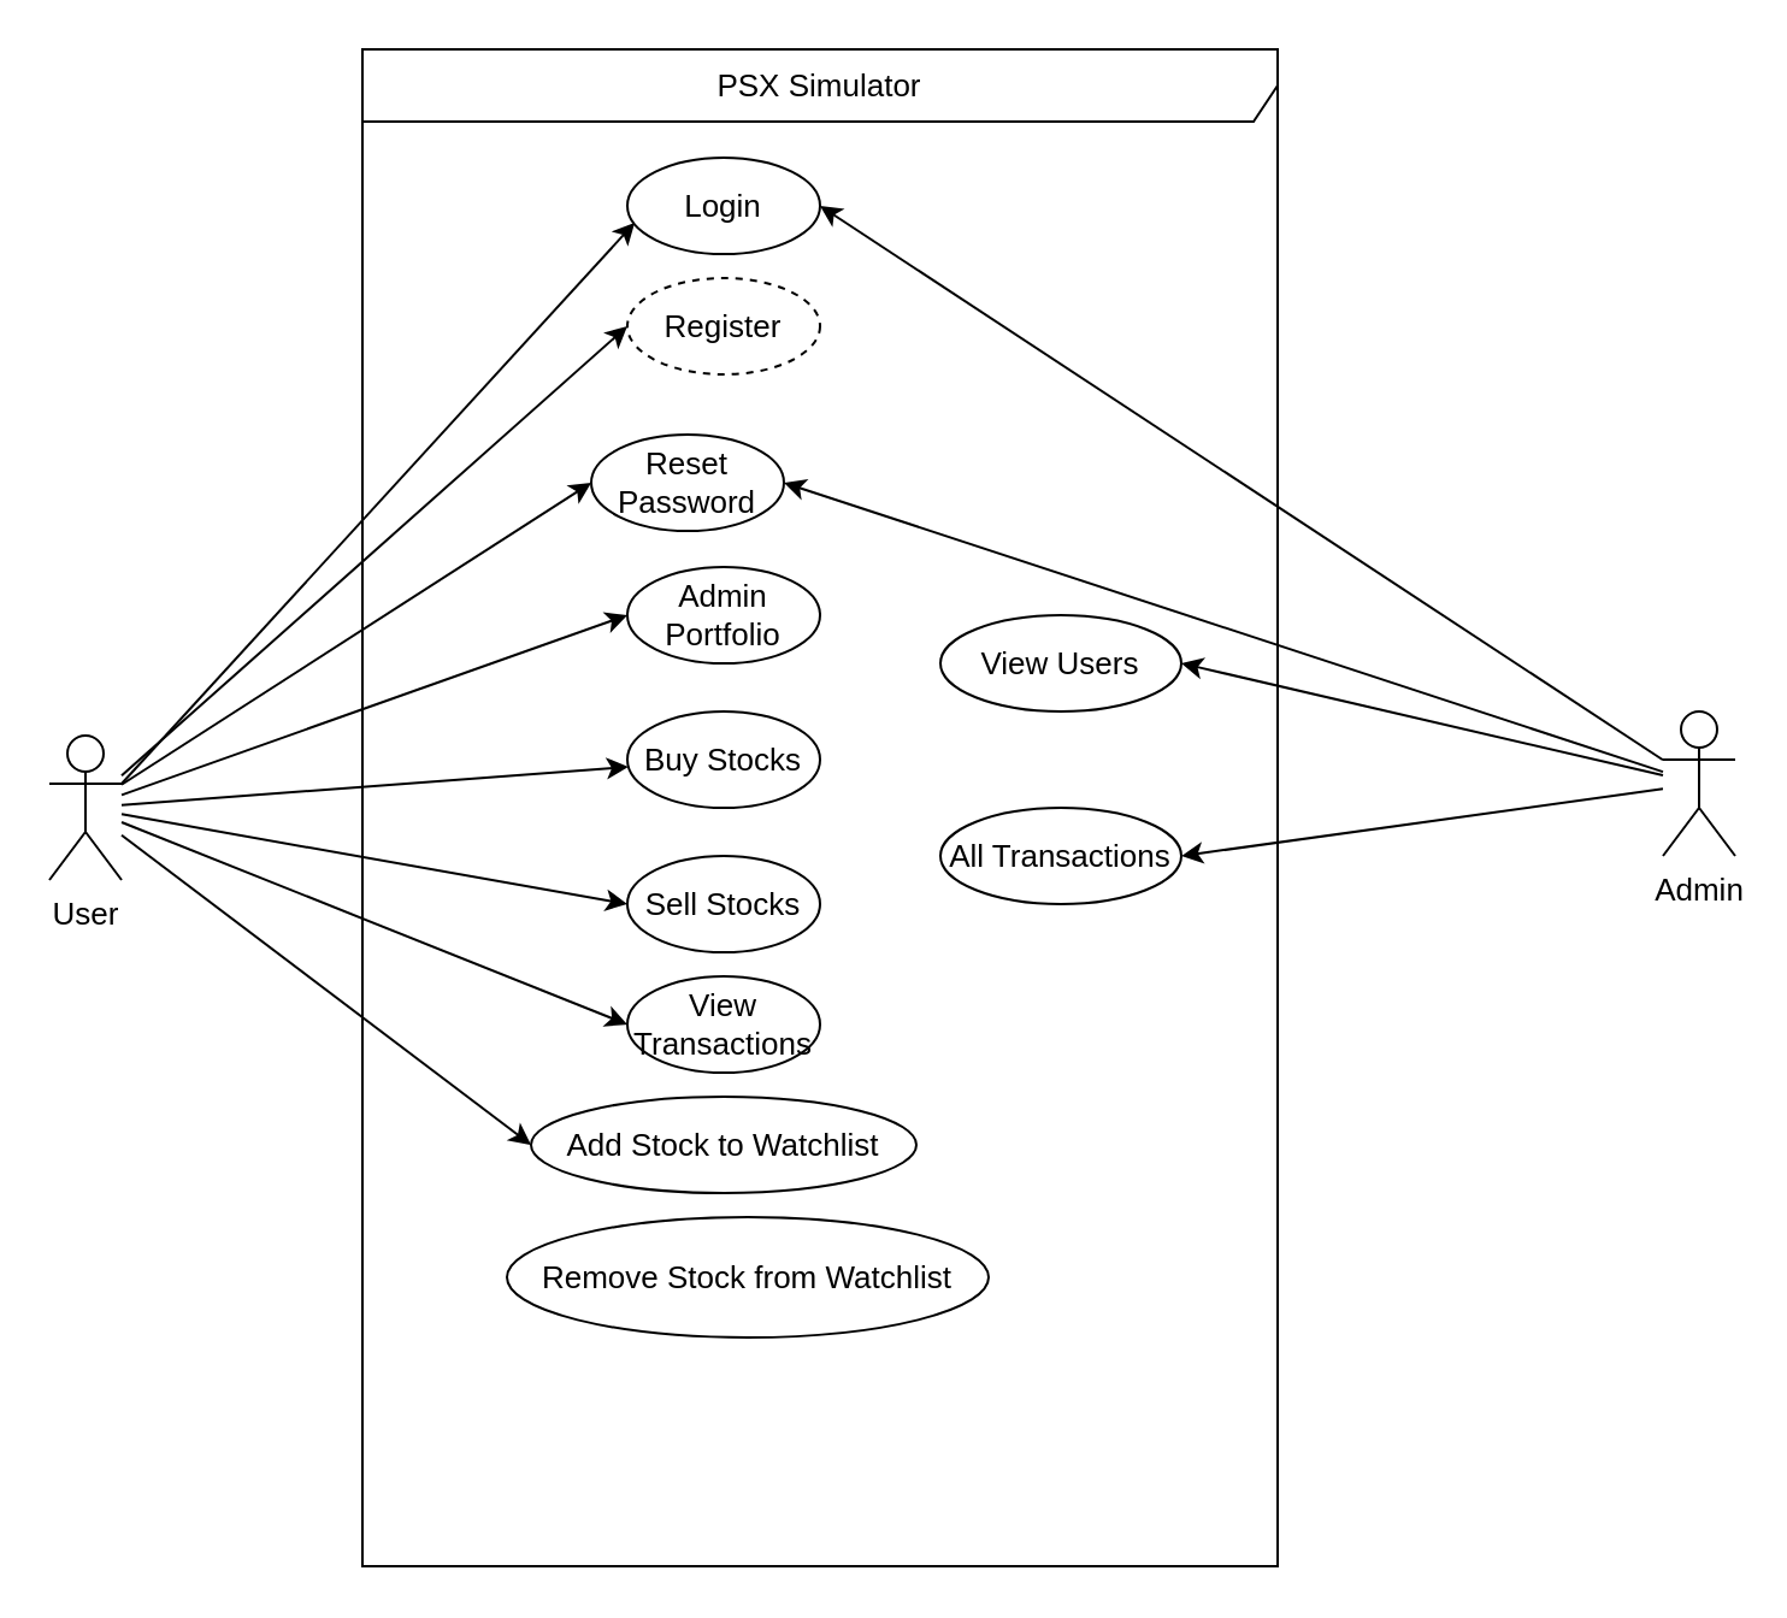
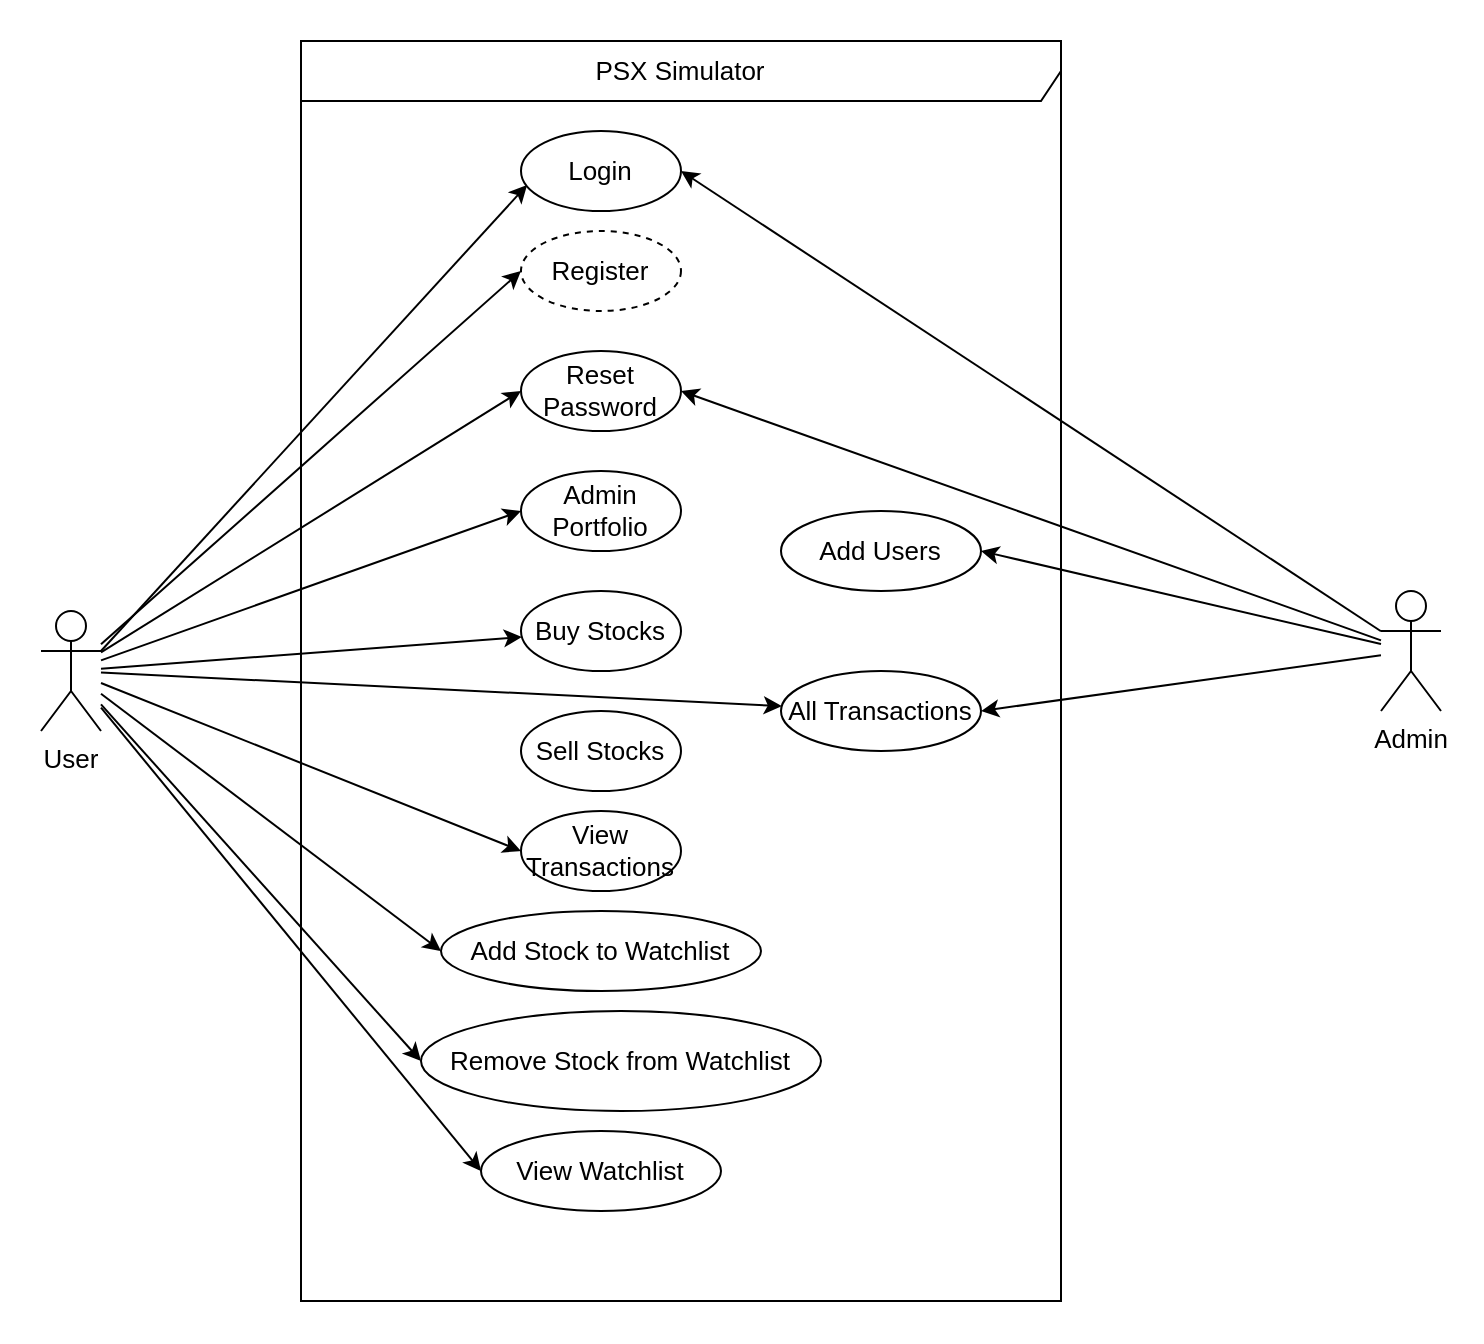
  <mxCell id="0" />
  <mxCell id="1" parent="0" />
  <mxCell id="2" value="PSX Simulator" style="shape=umlFrame;whiteSpace=wrap;html=1;width=380;height=30;fontSize=13;" vertex="1" parent="1"><mxGeometry x="150" y="20" width="380" height="630" as="geometry" /></mxCell>
  <mxCell id="3" style="edgeStyle=none;html=1;entryX=0.038;entryY=0.675;entryDx=0;entryDy=0;entryPerimeter=0;exitX=1;exitY=0.333;exitDx=0;exitDy=0;exitPerimeter=0;fontSize=13;" edge="1" parent="1" source="13" target="19"><mxGeometry relative="1" as="geometry"><mxPoint x="80" y="300" as="sourcePoint" /></mxGeometry></mxCell>
  <mxCell id="4" style="edgeStyle=none;html=1;entryX=0;entryY=0.5;entryDx=0;entryDy=0;fontSize=13;" edge="1" parent="1" source="13" target="20"><mxGeometry relative="1" as="geometry" /></mxCell>
  <mxCell id="5" style="edgeStyle=none;html=1;entryX=0;entryY=0.5;entryDx=0;entryDy=0;fontSize=13;" edge="1" parent="1" source="13" target="21"><mxGeometry relative="1" as="geometry" /></mxCell>
  <mxCell id="6" style="edgeStyle=none;html=1;entryX=0;entryY=0.5;entryDx=0;entryDy=0;fontSize=13;" edge="1" parent="1" source="13" target="26"><mxGeometry relative="1" as="geometry" /></mxCell>
  <mxCell id="7" style="edgeStyle=none;html=1;fontSize=13;" edge="1" parent="1" source="13" target="25"><mxGeometry relative="1" as="geometry" /></mxCell>
- <mxCell id="8" style="edgeStyle=none;html=1;entryX=0;entryY=0.5;entryDx=0;entryDy=0;fontSize=13;" edge="1" parent="1" source="13" target="27"><mxGeometry relative="1" as="geometry" /></mxCell>
+ <mxCell id="8" style="edgeStyle=none;html=1;fontSize=13;" edge="1" parent="1" source="13" target="30"><mxGeometry relative="1" as="geometry" /></mxCell>
  <mxCell id="9" style="edgeStyle=none;html=1;entryX=0;entryY=0.5;entryDx=0;entryDy=0;fontSize=13;" edge="1" parent="1" source="13" target="28"><mxGeometry relative="1" as="geometry" /></mxCell>
  <mxCell id="10" style="edgeStyle=none;html=1;entryX=0;entryY=0.5;entryDx=0;entryDy=0;fontSize=13;" edge="1" parent="1" source="13" target="22"><mxGeometry relative="1" as="geometry" /></mxCell>
+ <mxCell id="11" style="edgeStyle=none;html=1;entryX=0;entryY=0.5;entryDx=0;entryDy=0;fontSize=13;" edge="1" parent="1" source="13" target="23"><mxGeometry relative="1" as="geometry" /></mxCell>
+ <mxCell id="12" style="edgeStyle=none;html=1;entryX=0;entryY=0.5;entryDx=0;entryDy=0;fontSize=13;" edge="1" parent="1" source="13" target="24"><mxGeometry relative="1" as="geometry" /></mxCell>
  <mxCell id="13" value="User" style="shape=umlActor;verticalLabelPosition=bottom;verticalAlign=top;html=1;fontSize=13;" vertex="1" parent="1"><mxGeometry x="20" y="305" width="30" height="60" as="geometry" /></mxCell>
  <mxCell id="14" style="edgeStyle=none;html=1;entryX=1;entryY=0.5;entryDx=0;entryDy=0;fontSize=13;" edge="1" parent="1" source="18" target="19"><mxGeometry relative="1" as="geometry" /></mxCell>
  <mxCell id="15" style="edgeStyle=none;html=1;entryX=1;entryY=0.5;entryDx=0;entryDy=0;fontSize=13;" edge="1" parent="1" source="18" target="29"><mxGeometry relative="1" as="geometry" /></mxCell>
  <mxCell id="16" style="edgeStyle=none;html=1;entryX=1;entryY=0.5;entryDx=0;entryDy=0;fontSize=13;" edge="1" parent="1" source="18" target="21"><mxGeometry relative="1" as="geometry" /></mxCell>
  <mxCell id="17" style="edgeStyle=none;html=1;entryX=1;entryY=0.5;entryDx=0;entryDy=0;fontSize=13;" edge="1" parent="1" source="18" target="30"><mxGeometry relative="1" as="geometry" /></mxCell>
  <mxCell id="18" value="Admin" style="shape=umlActor;verticalLabelPosition=bottom;verticalAlign=top;html=1;fontSize=13;" vertex="1" parent="1"><mxGeometry x="690" y="295" width="30" height="60" as="geometry" /></mxCell>
  <mxCell id="19" value="Login" style="ellipse;whiteSpace=wrap;html=1;fontSize=13;" vertex="1" parent="1"><mxGeometry x="260" y="65" width="80" height="40" as="geometry" /></mxCell>
  <mxCell id="20" value="Register       " style="ellipse;whiteSpace=wrap;html=1;fontSize=13;dashed=1;" vertex="1" parent="1"><mxGeometry x="260" y="115" width="80" height="40" as="geometry" /></mxCell>
- <mxCell id="21" value="Reset Password       " style="ellipse;whiteSpace=wrap;html=1;fontSize=13;" vertex="1" parent="1"><mxGeometry x="245" y="180" width="80" height="40" as="geometry" /></mxCell>
+ <mxCell id="21" value="Reset Password       " style="ellipse;whiteSpace=wrap;html=1;fontSize=13;" vertex="1" parent="1"><mxGeometry x="260" y="175" width="80" height="40" as="geometry" /></mxCell>
  <mxCell id="22" value="Add Stock to Watchlist       " style="ellipse;whiteSpace=wrap;html=1;fontSize=13;" vertex="1" parent="1"><mxGeometry x="220" y="455" width="160" height="40" as="geometry" /></mxCell>
  <mxCell id="23" value="Remove Stock from Watchlist       " style="ellipse;whiteSpace=wrap;html=1;fontSize=13;" vertex="1" parent="1"><mxGeometry x="210" y="505" width="200" height="50" as="geometry" /></mxCell>
+ <mxCell id="24" value="View Watchlist        " style="ellipse;whiteSpace=wrap;html=1;fontSize=13;" vertex="1" parent="1"><mxGeometry x="240" y="565" width="120" height="40" as="geometry" /></mxCell>
  <mxCell id="25" value="Buy Stocks       " style="ellipse;whiteSpace=wrap;html=1;fontSize=13;" vertex="1" parent="1"><mxGeometry x="260" y="295" width="80" height="40" as="geometry" /></mxCell>
  <mxCell id="26" value="Admin Portfolio       " style="ellipse;whiteSpace=wrap;html=1;fontSize=13;" vertex="1" parent="1"><mxGeometry x="260" y="235" width="80" height="40" as="geometry" /></mxCell>
  <mxCell id="27" value="Sell Stocks       " style="ellipse;whiteSpace=wrap;html=1;fontSize=13;" vertex="1" parent="1"><mxGeometry x="260" y="355" width="80" height="40" as="geometry" /></mxCell>
  <mxCell id="28" value="View Transactions       " style="ellipse;whiteSpace=wrap;html=1;fontSize=13;" vertex="1" parent="1"><mxGeometry x="260" y="405" width="80" height="40" as="geometry" /></mxCell>
- <mxCell id="29" value="View Users" style="ellipse;whiteSpace=wrap;html=1;fontSize=13;" vertex="1" parent="1"><mxGeometry x="390" y="255" width="100" height="40" as="geometry" /></mxCell>
+ <mxCell id="29" value="Add Users" style="ellipse;whiteSpace=wrap;html=1;fontSize=13;" vertex="1" parent="1"><mxGeometry x="390" y="255" width="100" height="40" as="geometry" /></mxCell>
  <mxCell id="30" value="All Transactions" style="ellipse;whiteSpace=wrap;html=1;fontSize=13;" vertex="1" parent="1"><mxGeometry x="390" y="335" width="100" height="40" as="geometry" /></mxCell>
